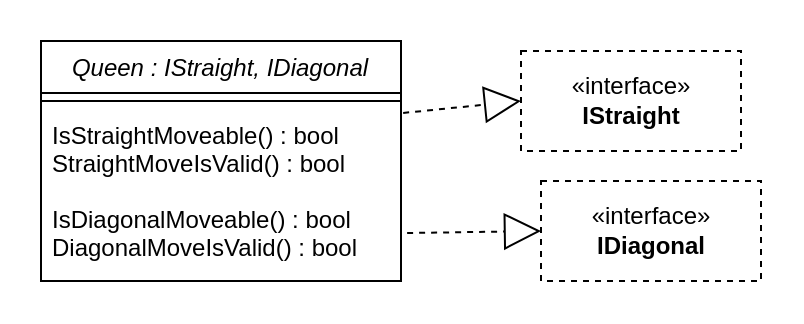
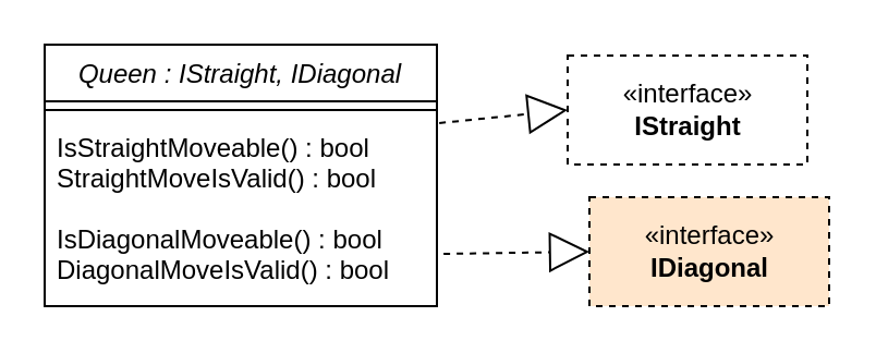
  <mxCell id="0" />
  <mxCell id="1" parent="0" />
  <mxCell id="2" value="Queen : IStraight, IDiagonal" style="swimlane;fontStyle=2;align=center;verticalAlign=top;childLayout=stackLayout;horizontal=1;startSize=26;horizontalStack=0;resizeParent=1;resizeLast=0;collapsible=1;marginBottom=0;rounded=0;shadow=0;strokeWidth=1;" parent="1" vertex="1"><mxGeometry x="20" y="20" width="180" height="120" as="geometry"><mxRectangle x="230" y="140" width="160" height="26" as="alternateBounds" /></mxGeometry></mxCell>
  <mxCell id="3" value="" style="line;html=1;strokeWidth=1;align=left;verticalAlign=middle;spacingTop=-1;spacingLeft=3;spacingRight=3;rotatable=0;labelPosition=right;points=[];portConstraint=eastwest;" parent="2" vertex="1"><mxGeometry y="26" width="180" height="8" as="geometry" /></mxCell>
  <mxCell id="4" value="IsStraightMoveable() : bool&#10;StraightMoveIsValid() : bool&#10;&#10;IsDiagonalMoveable() : bool&#10;DiagonalMoveIsValid() : bool" style="text;align=left;verticalAlign=top;spacingLeft=4;spacingRight=4;overflow=hidden;rotatable=0;points=[[0,0.5],[1,0.5]];portConstraint=eastwest;dashed=1;" parent="2" vertex="1"><mxGeometry y="34" width="180" height="86" as="geometry" /></mxCell>
  <mxCell id="5" value="«interface»&lt;br&gt;&lt;b&gt;IStraight&lt;/b&gt;" style="html=1;dashed=1;" vertex="1" parent="1"><mxGeometry x="260" y="25" width="110" height="50" as="geometry" /></mxCell>
- <mxCell id="6" value="«interface»&lt;br&gt;&lt;b&gt;IDiagonal&lt;/b&gt;" style="html=1;dashed=1;" vertex="1" parent="1"><mxGeometry x="270" y="90" width="110" height="50" as="geometry" /></mxCell>
+ <mxCell id="6" value="«interface»&lt;br&gt;&lt;b&gt;IDiagonal&lt;/b&gt;" style="html=1;dashed=1;fillColor=#ffe6cc;" vertex="1" parent="1"><mxGeometry x="270" y="90" width="110" height="50" as="geometry" /></mxCell>
  <mxCell id="7" value="" style="endArrow=block;endSize=16;endFill=0;html=1;rounded=0;dashed=1;exitX=1.017;exitY=0.721;exitDx=0;exitDy=0;exitPerimeter=0;entryX=0;entryY=0.5;entryDx=0;entryDy=0;" edge="1" parent="1" source="4" target="6"><mxGeometry width="160" relative="1" as="geometry"><mxPoint x="240" y="190" as="sourcePoint" /><mxPoint x="320" y="140" as="targetPoint" /></mxGeometry></mxCell>
  <mxCell id="8" value="" style="endArrow=block;endSize=16;endFill=0;html=1;rounded=0;dashed=1;entryX=0;entryY=0.5;entryDx=0;entryDy=0;exitX=1.006;exitY=0.023;exitDx=0;exitDy=0;exitPerimeter=0;" edge="1" parent="1" source="4" target="5"><mxGeometry width="160" relative="1" as="geometry"><mxPoint x="160" y="290" as="sourcePoint" /><mxPoint x="230" y="40" as="targetPoint" /></mxGeometry></mxCell>
